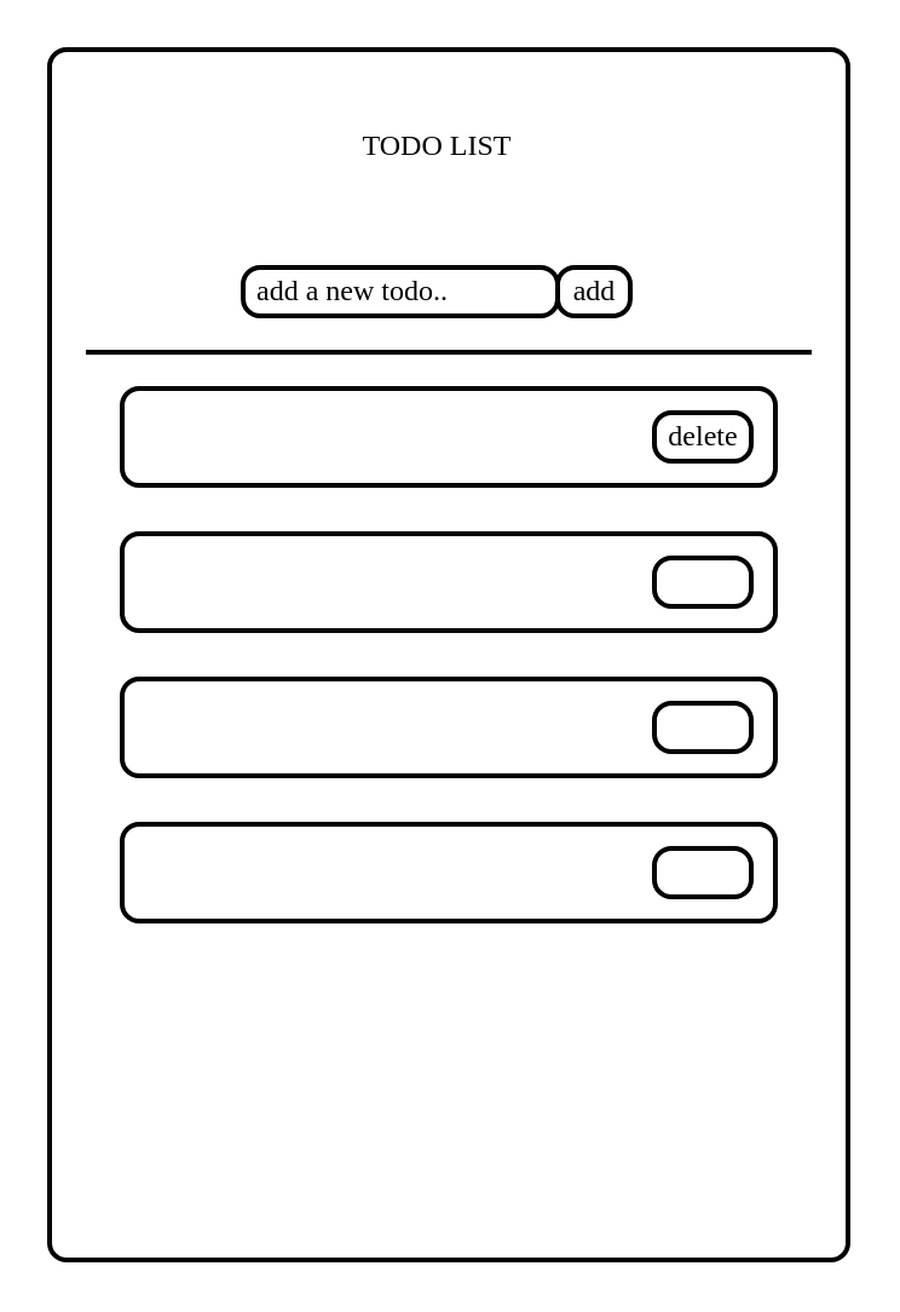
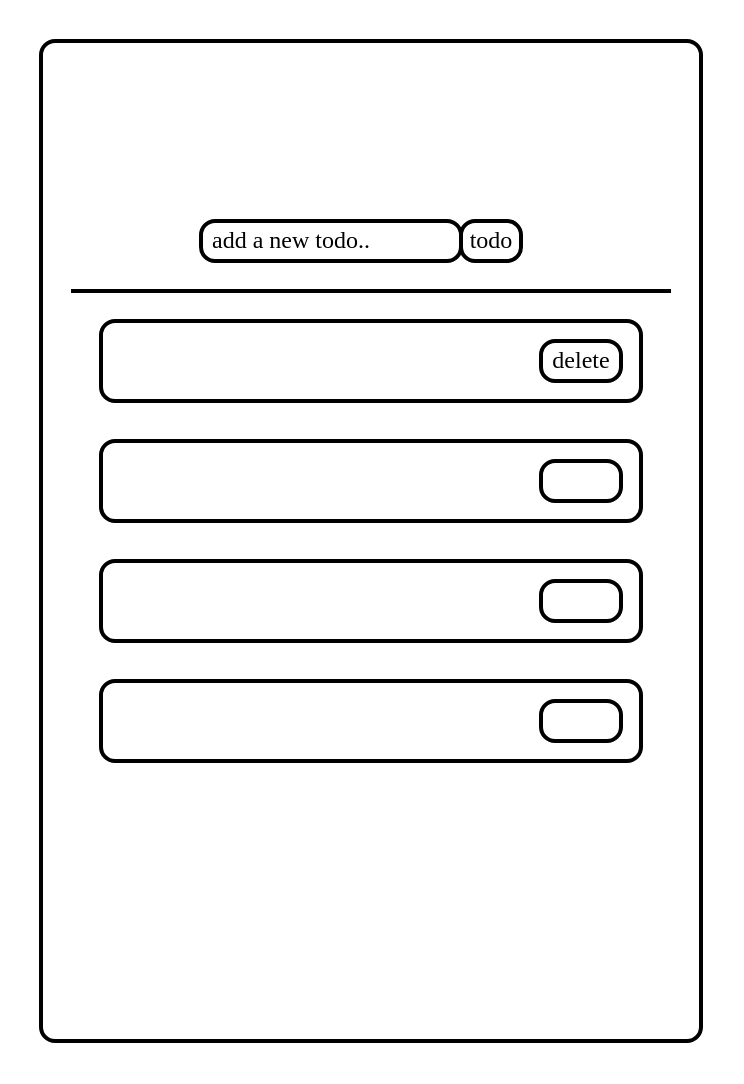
  <mxCell id="0" />
  <mxCell id="1" parent="0" />
  <mxCell id="2" value="&lt;h2&gt;&lt;br&gt;&lt;/h2&gt;" style="rounded=1;whiteSpace=wrap;html=1;absoluteArcSize=1;arcSize=14;strokeWidth=2;fontFamily=Tahoma;" vertex="1" parent="1"><mxGeometry x="20" y="20" width="330" height="500" as="geometry" /></mxCell>
  <mxCell id="3" value="" style="line;strokeWidth=2;html=1;fillColor=#FFFFFF;" vertex="1" parent="1"><mxGeometry x="35" y="140" width="300" height="10" as="geometry" /></mxCell>
  <mxCell id="4" value="" style="rounded=1;whiteSpace=wrap;html=1;absoluteArcSize=1;arcSize=14;strokeWidth=2;fillColor=#FFFFFF;" vertex="1" parent="1"><mxGeometry x="100" y="110" width="130" height="20" as="geometry" /></mxCell>
  <mxCell id="5" value="" style="rounded=1;whiteSpace=wrap;html=1;absoluteArcSize=1;arcSize=14;strokeWidth=2;fillColor=#FFFFFF;" vertex="1" parent="1"><mxGeometry x="230" y="110" width="30" height="20" as="geometry" /></mxCell>
  <mxCell id="6" value="" style="rounded=1;whiteSpace=wrap;html=1;absoluteArcSize=1;arcSize=14;strokeWidth=2;fillColor=#FFFFFF;" vertex="1" parent="1"><mxGeometry x="50" y="160" width="270" height="40" as="geometry" /></mxCell>
  <mxCell id="7" value="" style="rounded=1;whiteSpace=wrap;html=1;absoluteArcSize=1;arcSize=14;strokeWidth=2;fillColor=#FFFFFF;" vertex="1" parent="1"><mxGeometry x="50" y="220" width="270" height="40" as="geometry" /></mxCell>
  <mxCell id="8" value="" style="rounded=1;whiteSpace=wrap;html=1;absoluteArcSize=1;arcSize=14;strokeWidth=2;fillColor=#FFFFFF;" vertex="1" parent="1"><mxGeometry x="50" y="280" width="270" height="40" as="geometry" /></mxCell>
  <mxCell id="9" value="" style="rounded=1;whiteSpace=wrap;html=1;absoluteArcSize=1;arcSize=14;strokeWidth=2;fillColor=#FFFFFF;" vertex="1" parent="1"><mxGeometry x="50" y="340" width="270" height="40" as="geometry" /></mxCell>
  <mxCell id="10" value="" style="rounded=1;whiteSpace=wrap;html=1;absoluteArcSize=1;arcSize=14;strokeWidth=2;fillColor=#FFFFFF;" vertex="1" parent="1"><mxGeometry x="270" y="170" width="40" height="20" as="geometry" /></mxCell>
  <mxCell id="11" value="" style="rounded=1;whiteSpace=wrap;html=1;absoluteArcSize=1;arcSize=14;strokeWidth=2;fillColor=#FFFFFF;" vertex="1" parent="1"><mxGeometry x="270" y="230" width="40" height="20" as="geometry" /></mxCell>
  <mxCell id="12" value="" style="rounded=1;whiteSpace=wrap;html=1;absoluteArcSize=1;arcSize=14;strokeWidth=2;fillColor=#FFFFFF;" vertex="1" parent="1"><mxGeometry x="270" y="290" width="40" height="20" as="geometry" /></mxCell>
  <mxCell id="13" value="" style="rounded=1;whiteSpace=wrap;html=1;absoluteArcSize=1;arcSize=14;strokeWidth=2;fillColor=#FFFFFF;" vertex="1" parent="1"><mxGeometry x="270" y="350" width="40" height="20" as="geometry" /></mxCell>
- <mxCell id="14" value="TODO LIST" style="text;html=1;align=center;verticalAlign=middle;resizable=0;points=[];autosize=1;strokeColor=none;fillColor=none;fontFamily=Tahoma;" vertex="1" parent="1"><mxGeometry x="140" y="50" width="80" height="20" as="geometry" /></mxCell>
  <mxCell id="15" value="add a new todo.." style="text;html=1;align=center;verticalAlign=middle;resizable=0;points=[];autosize=1;strokeColor=none;fillColor=none;fontFamily=Tahoma;" vertex="1" parent="1"><mxGeometry x="90" y="110" width="110" height="20" as="geometry" /></mxCell>
- <mxCell id="16" value="add" style="text;html=1;align=center;verticalAlign=middle;resizable=0;points=[];autosize=1;strokeColor=none;fillColor=none;fontFamily=Tahoma;" vertex="1" parent="1"><mxGeometry x="225" y="110" width="40" height="20" as="geometry" /></mxCell>
+ <mxCell id="16" value="todo" style="text;html=1;align=center;verticalAlign=middle;resizable=0;points=[];autosize=1;strokeColor=none;fillColor=none;fontFamily=Tahoma;" vertex="1" parent="1"><mxGeometry x="225" y="110" width="40" height="20" as="geometry" /></mxCell>
  <mxCell id="17" value="delete" style="text;html=1;align=center;verticalAlign=middle;resizable=0;points=[];autosize=1;strokeColor=none;fillColor=none;fontFamily=Tahoma;" vertex="1" parent="1"><mxGeometry x="265" y="170" width="50" height="20" as="geometry" /></mxCell>
